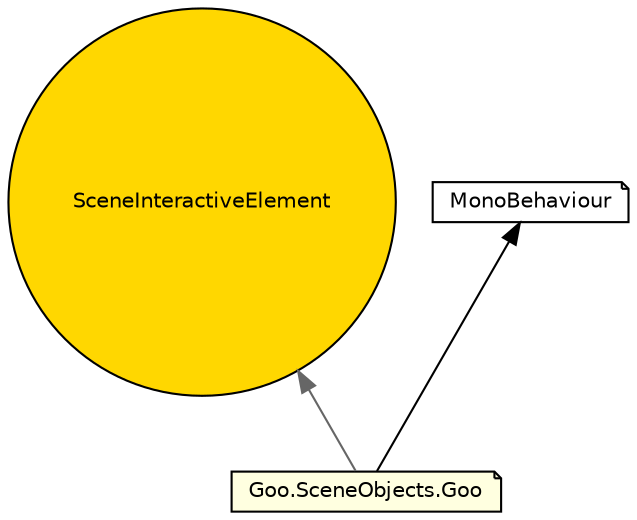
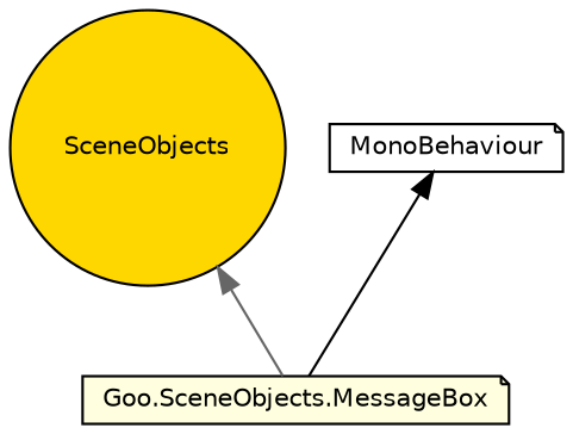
  digraph {
    fontname="DejaVu Sans"
    node [color=black fontname="DejaVu Sans" fontsize=10 shape=note style=filled]
    edge [dir=back fontname="DejaVu Sans" fontsize=10 labelfontname=Calibrii labelfontsize=10 style=solid]
-   n1 [fillcolor=lightyellow fontcolor=black height=0.2 label="Goo.SceneObjects.Goo" width=0.4]
-   n2 [fillcolor=gold height=0.2 label=SceneInteractiveElement shape=circle width=0.4]
+   n1 [fillcolor=lightyellow fontcolor=black height=0.2 label="Goo.SceneObjects.MessageBox" width=0.4]
+   n2 [fillcolor=gold height=0.2 label=SceneObjects shape=circle width=0.4]
    n3 [fillcolor=white height=0.2 label=MonoBehaviour width=0.4]
    n2 -> n1 [color=gray40]
    n3 -> n1 [color=black]
  }
